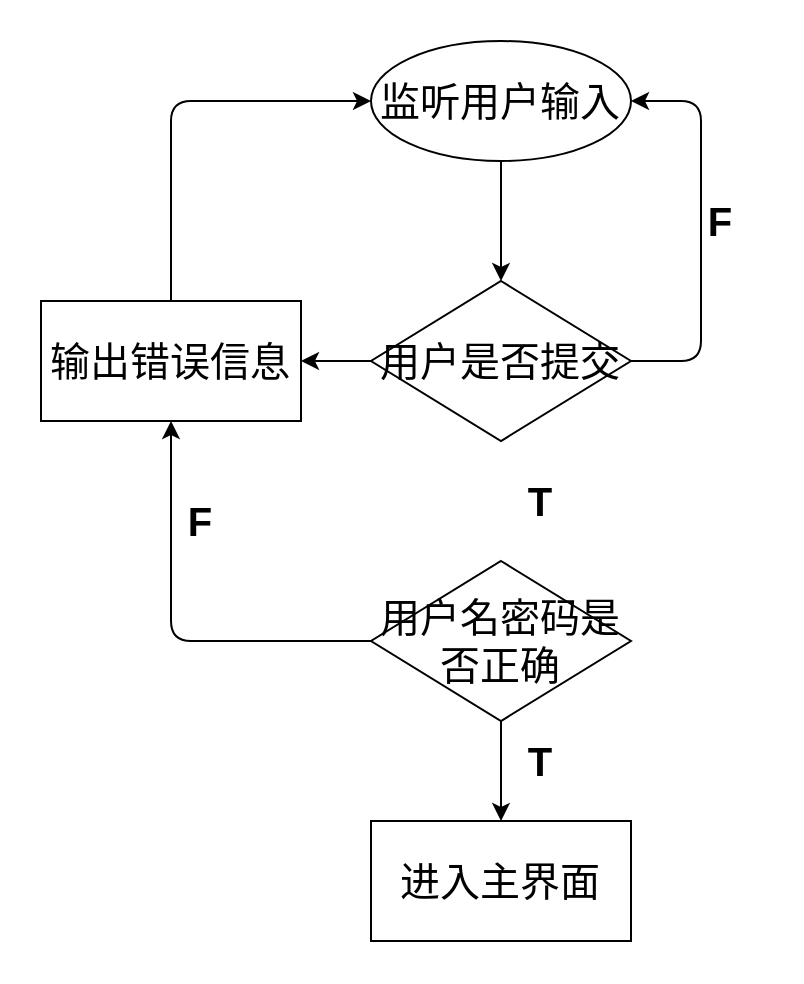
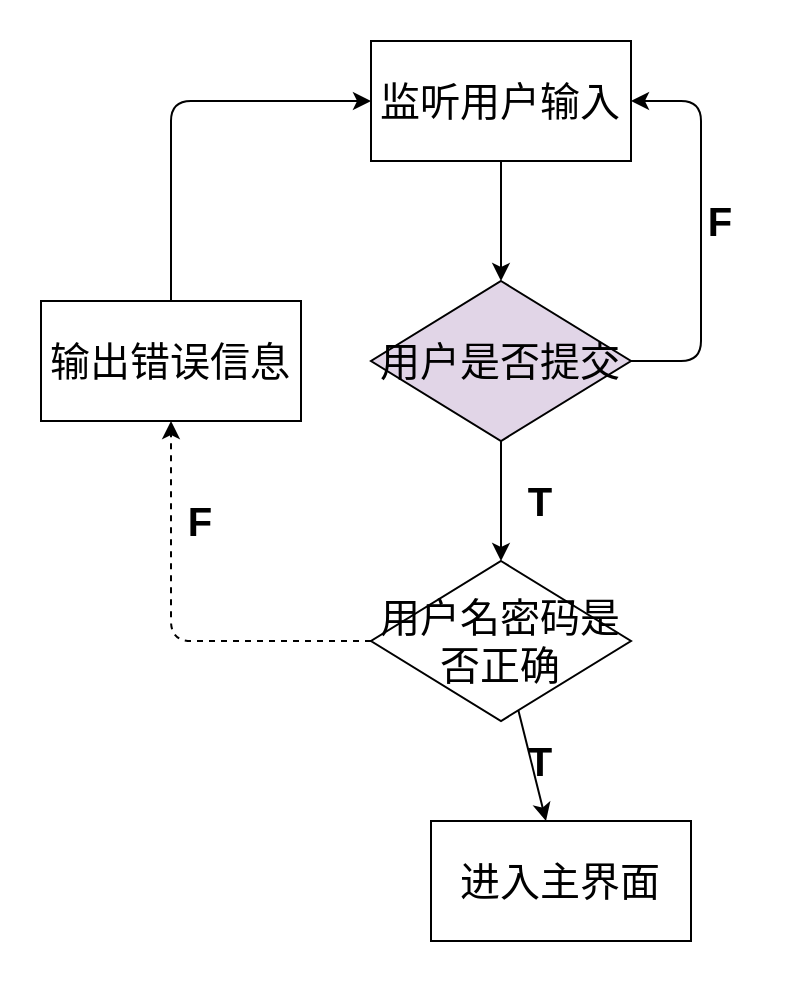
  <mxCell id="0" />
  <mxCell id="1" parent="0" />
- <mxCell id="2" value="&lt;font style=&quot;font-size: 20px&quot;&gt;监听用户输入&lt;/font&gt;" style="ellipse;whiteSpace=wrap;html=1;" vertex="1" parent="1"><mxGeometry x="185" y="20" width="130" height="60" as="geometry" /></mxCell>
- <mxCell id="3" value="&lt;font style=&quot;font-size: 20px&quot;&gt;用户是否提交&lt;/font&gt;" style="rhombus;whiteSpace=wrap;html=1;" vertex="1" parent="1"><mxGeometry x="185" y="140" width="130" height="80" as="geometry" /></mxCell>
+ <mxCell id="2" value="&lt;font style=&quot;font-size: 20px&quot;&gt;监听用户输入&lt;/font&gt;" style="rounded=0;whiteSpace=wrap;html=1;" vertex="1" parent="1"><mxGeometry x="185" y="20" width="130" height="60" as="geometry" /></mxCell>
+ <mxCell id="3" value="&lt;font style=&quot;font-size: 20px&quot;&gt;用户是否提交&lt;/font&gt;" style="rhombus;whiteSpace=wrap;html=1;fillColor=#e1d5e7;" vertex="1" parent="1"><mxGeometry x="185" y="140" width="130" height="80" as="geometry" /></mxCell>
  <mxCell id="4" value="" style="endArrow=classic;html=1;" edge="1" parent="1" source="2" target="3"><mxGeometry width="50" height="50" relative="1" as="geometry"><mxPoint x="330" y="180" as="sourcePoint" /><mxPoint x="380" y="130" as="targetPoint" /></mxGeometry></mxCell>
  <mxCell id="5" value="" style="edgeStyle=segmentEdgeStyle;endArrow=classic;html=1;" edge="1" parent="1" source="3" target="2"><mxGeometry width="50" height="50" relative="1" as="geometry"><mxPoint x="330" y="180" as="sourcePoint" /><mxPoint x="380" y="40" as="targetPoint" /><Array as="points"><mxPoint x="350" y="180" /><mxPoint x="350" y="50" /></Array></mxGeometry></mxCell>
  <mxCell id="6" value="&lt;font style=&quot;font-size: 20px&quot;&gt;&lt;b&gt;F&lt;/b&gt;&lt;/font&gt;" style="text;html=1;strokeColor=none;fillColor=none;align=center;verticalAlign=middle;whiteSpace=wrap;rounded=0;" vertex="1" parent="1"><mxGeometry x="340" y="100" width="40" height="20" as="geometry" /></mxCell>
  <mxCell id="7" value="&lt;font style=&quot;font-size: 20px&quot;&gt;&lt;b&gt;T&lt;/b&gt;&lt;/font&gt;" style="text;html=1;strokeColor=none;fillColor=none;align=center;verticalAlign=middle;whiteSpace=wrap;rounded=0;" vertex="1" parent="1"><mxGeometry x="250" y="240" width="40" height="20" as="geometry" /></mxCell>
  <mxCell id="8" value="&lt;span style=&quot;font-size: 20px&quot;&gt;用户名密码是否正确&lt;/span&gt;" style="rhombus;whiteSpace=wrap;html=1;" vertex="1" parent="1"><mxGeometry x="185" y="280" width="130" height="80" as="geometry" /></mxCell>
- <mxCell id="9" value="" style="endArrow=classic;html=1;" edge="1" parent="1" source="3" target="10"><mxGeometry width="50" height="50" relative="1" as="geometry"><mxPoint x="330" y="280" as="sourcePoint" /><mxPoint x="380" y="230" as="targetPoint" /></mxGeometry></mxCell>
+ <mxCell id="9" value="" style="endArrow=classic;html=1;" edge="1" parent="1" source="3" target="8"><mxGeometry width="50" height="50" relative="1" as="geometry"><mxPoint x="330" y="280" as="sourcePoint" /><mxPoint x="380" y="230" as="targetPoint" /></mxGeometry></mxCell>
  <mxCell id="10" value="&lt;font style=&quot;font-size: 20px&quot;&gt;输出错误信息&lt;/font&gt;" style="rounded=0;whiteSpace=wrap;html=1;" vertex="1" parent="1"><mxGeometry x="20" y="150" width="130" height="60" as="geometry" /></mxCell>
- <mxCell id="11" value="" style="edgeStyle=segmentEdgeStyle;endArrow=classic;html=1;" edge="1" parent="1" source="8" target="10"><mxGeometry width="50" height="50" relative="1" as="geometry"><mxPoint x="190" y="180" as="sourcePoint" /><mxPoint x="240" y="130" as="targetPoint" /></mxGeometry></mxCell>
+ <mxCell id="11" value="" style="edgeStyle=segmentEdgeStyle;endArrow=classic;html=1;dashed=1;" edge="1" parent="1" source="8" target="10"><mxGeometry width="50" height="50" relative="1" as="geometry"><mxPoint x="190" y="180" as="sourcePoint" /><mxPoint x="240" y="130" as="targetPoint" /></mxGeometry></mxCell>
  <mxCell id="12" value="&lt;font style=&quot;font-size: 20px&quot;&gt;&lt;b&gt;F&lt;/b&gt;&lt;/font&gt;" style="text;html=1;strokeColor=none;fillColor=none;align=center;verticalAlign=middle;whiteSpace=wrap;rounded=0;" vertex="1" parent="1"><mxGeometry x="80" y="250" width="40" height="20" as="geometry" /></mxCell>
  <mxCell id="13" value="" style="edgeStyle=segmentEdgeStyle;endArrow=classic;html=1;" edge="1" parent="1" source="10" target="2"><mxGeometry width="50" height="50" relative="1" as="geometry"><mxPoint x="190" y="180" as="sourcePoint" /><mxPoint x="240" y="130" as="targetPoint" /><Array as="points"><mxPoint x="85" y="50" /></Array></mxGeometry></mxCell>
- <mxCell id="14" value="&lt;span style=&quot;font-size: 20px&quot;&gt;进入主界面&lt;/span&gt;" style="rounded=0;whiteSpace=wrap;html=1;" vertex="1" parent="1"><mxGeometry x="185" y="410" width="130" height="60" as="geometry" /></mxCell>
+ <mxCell id="14" value="&lt;span style=&quot;font-size: 20px&quot;&gt;进入主界面&lt;/span&gt;" style="rounded=0;whiteSpace=wrap;html=1;" vertex="1" parent="1"><mxGeometry x="215" y="410" width="130" height="60" as="geometry" /></mxCell>
  <mxCell id="15" value="" style="endArrow=classic;html=1;" edge="1" parent="1" source="8" target="14"><mxGeometry width="50" height="50" relative="1" as="geometry"><mxPoint x="230" y="530" as="sourcePoint" /><mxPoint x="280" y="480" as="targetPoint" /></mxGeometry></mxCell>
  <mxCell id="16" value="&lt;font style=&quot;font-size: 20px&quot;&gt;&lt;b&gt;T&lt;/b&gt;&lt;/font&gt;" style="text;html=1;strokeColor=none;fillColor=none;align=center;verticalAlign=middle;whiteSpace=wrap;rounded=0;" vertex="1" parent="1"><mxGeometry x="250" y="370" width="40" height="20" as="geometry" /></mxCell>
